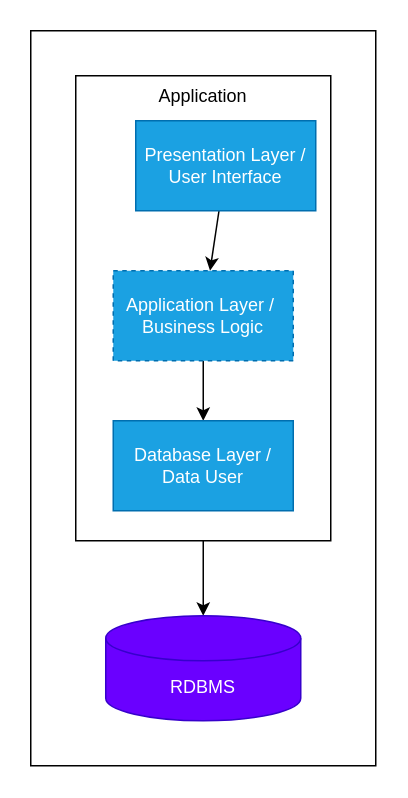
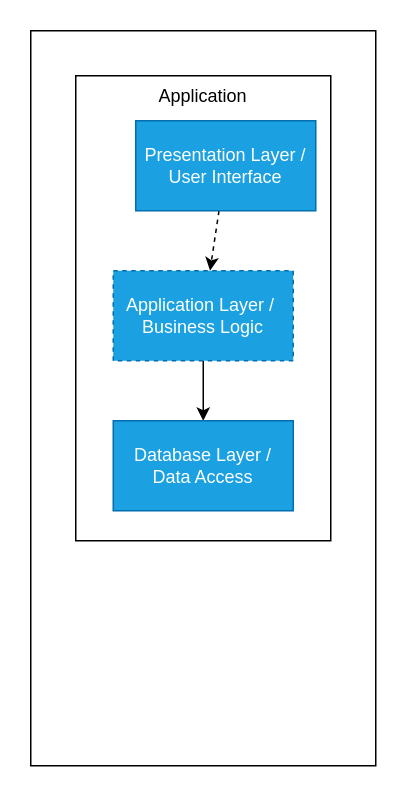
  <mxCell id="0" />
  <mxCell id="1" parent="0" />
  <mxCell id="2" value="" style="whiteSpace=wrap;html=1;" parent="1" vertex="1"><mxGeometry x="20" y="20" width="230" height="490" as="geometry" /></mxCell>
- <mxCell id="3" style="edgeStyle=none;html=1;" parent="1" source="4" target="10" edge="1"><mxGeometry relative="1" as="geometry" /></mxCell>
  <mxCell id="4" value="Application" style="whiteSpace=wrap;html=1;verticalAlign=top;" parent="1" vertex="1"><mxGeometry x="50" y="50" width="170" height="310" as="geometry" /></mxCell>
- <mxCell id="5" style="edgeStyle=none;html=1;" parent="1" source="6" target="8" edge="1"><mxGeometry relative="1" as="geometry" /></mxCell>
+ <mxCell id="5" style="edgeStyle=none;html=1;dashed=1;" parent="1" source="6" target="8" edge="1"><mxGeometry relative="1" as="geometry" /></mxCell>
  <mxCell id="6" value="Presentation Layer / User Interface" style="whiteSpace=wrap;html=1;fillColor=#1ba1e2;fontColor=#ffffff;strokeColor=#006EAF;" parent="1" vertex="1"><mxGeometry x="90" y="80" width="120" height="60" as="geometry" /></mxCell>
  <mxCell id="7" style="edgeStyle=none;html=1;entryX=0.5;entryY=0;entryDx=0;entryDy=0;" parent="1" source="8" target="9" edge="1"><mxGeometry relative="1" as="geometry" /></mxCell>
  <mxCell id="8" value="Application Layer /&amp;nbsp;&lt;br&gt;Business Logic" style="whiteSpace=wrap;html=1;fillColor=#1ba1e2;fontColor=#ffffff;strokeColor=#006EAF;dashed=1;" parent="1" vertex="1"><mxGeometry x="75" y="180" width="120" height="60" as="geometry" /></mxCell>
- <mxCell id="9" value="Database Layer / Data User" style="whiteSpace=wrap;html=1;fillColor=#1ba1e2;fontColor=#ffffff;strokeColor=#006EAF;" parent="1" vertex="1"><mxGeometry x="75" y="280" width="120" height="60" as="geometry" /></mxCell>
- <mxCell id="10" value="RDBMS" style="shape=cylinder3;whiteSpace=wrap;html=1;boundedLbl=1;backgroundOutline=1;size=15;fillColor=#6a00ff;fontColor=#ffffff;strokeColor=#3700CC;" parent="1" vertex="1"><mxGeometry x="70" y="410" width="130" height="70" as="geometry" /></mxCell>
+ <mxCell id="9" value="Database Layer / Data Access" style="whiteSpace=wrap;html=1;fillColor=#1ba1e2;fontColor=#ffffff;strokeColor=#006EAF;" parent="1" vertex="1"><mxGeometry x="75" y="280" width="120" height="60" as="geometry" /></mxCell>
